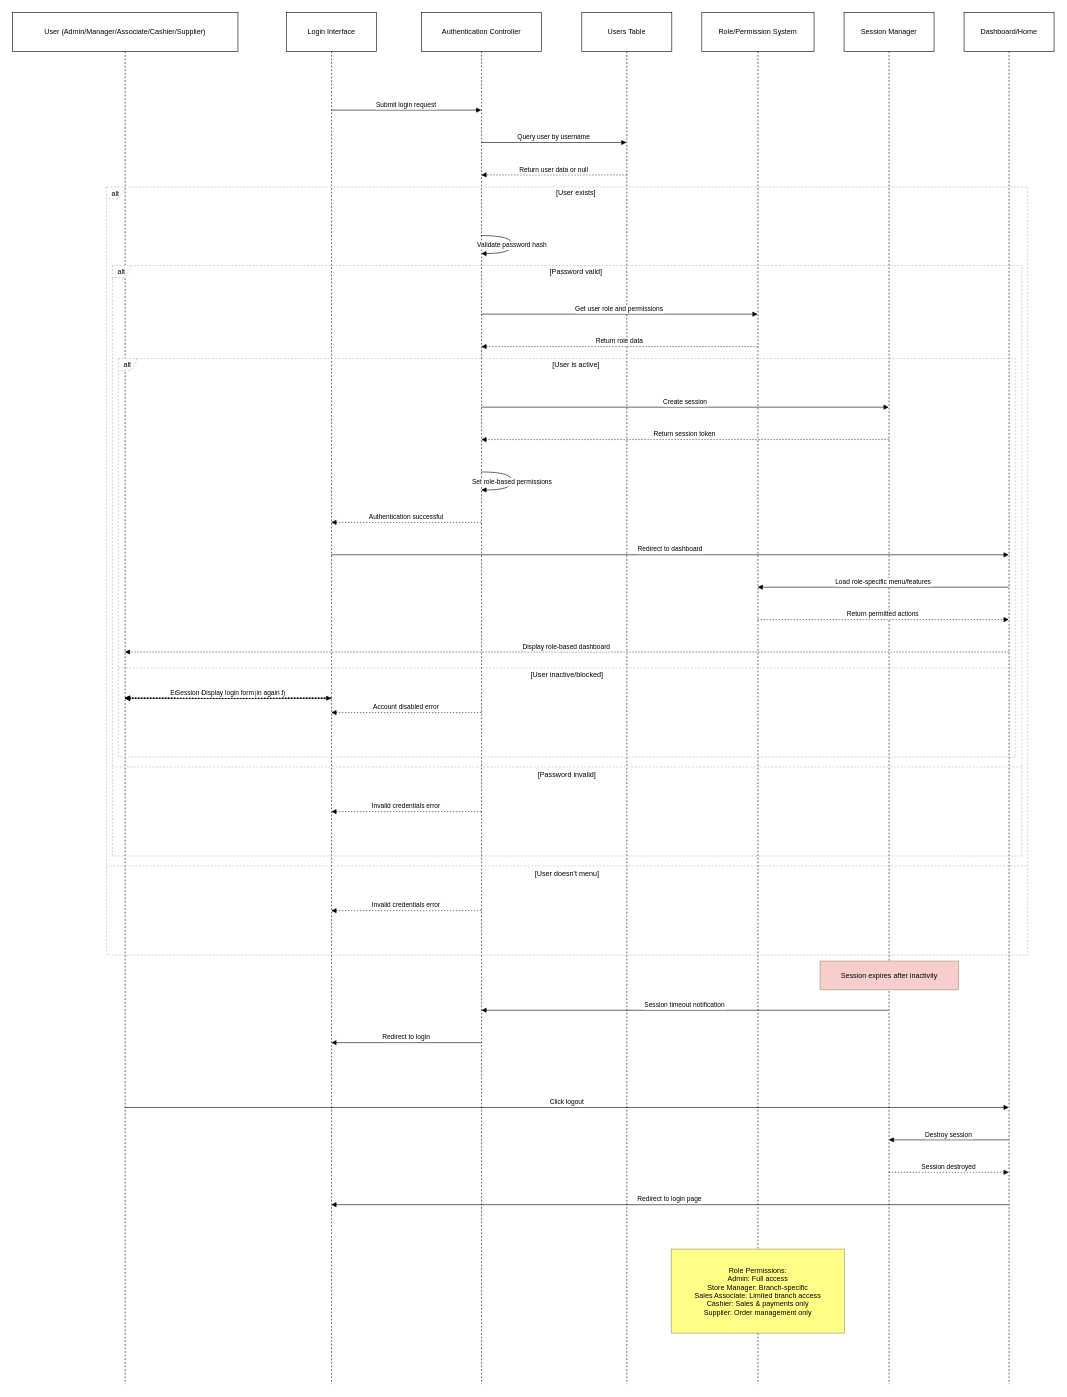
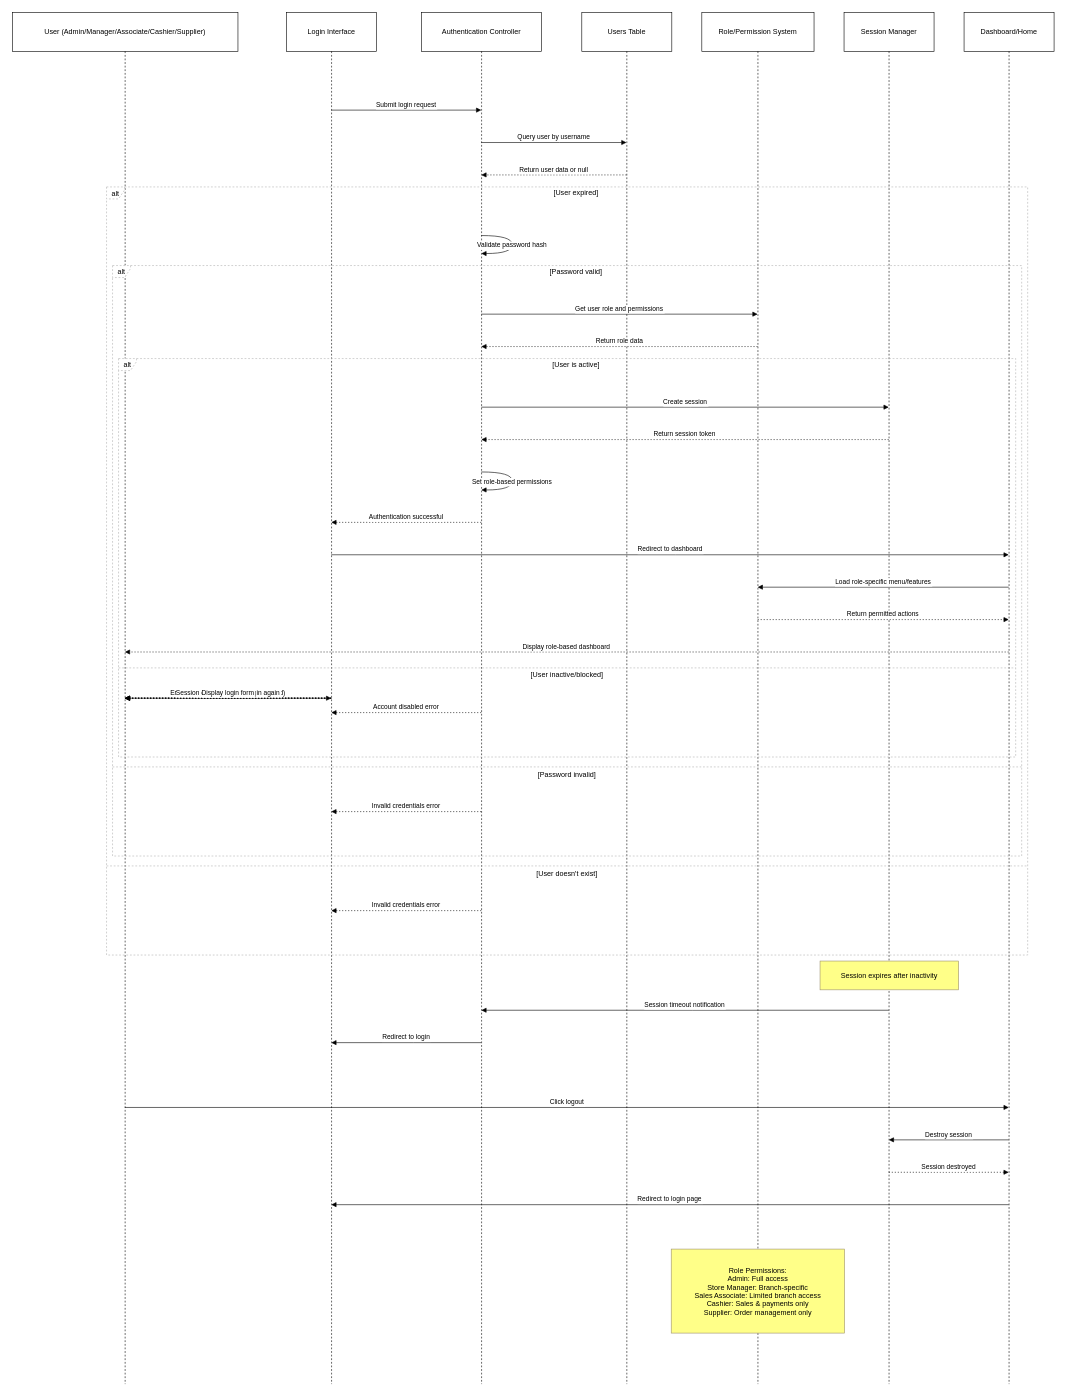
  <mxCell id="0" />
  <mxCell id="1" parent="0" />
  <mxCell id="2" value="User (Admin/Manager/Associate/Cashier/Supplier)" style="shape=umlLifeline;perimeter=lifelinePerimeter;whiteSpace=wrap;container=1;dropTarget=0;collapsible=0;recursiveResize=0;outlineConnect=0;portConstraint=eastwest;newEdgeStyle={&quot;edgeStyle&quot;:&quot;elbowEdgeStyle&quot;,&quot;elbow&quot;:&quot;vertical&quot;,&quot;curved&quot;:0,&quot;rounded&quot;:0};size=65;" vertex="1" parent="1"><mxGeometry x="20" y="20" width="376" height="2286" as="geometry" /></mxCell>
  <mxCell id="3" value="Login Interface" style="shape=umlLifeline;perimeter=lifelinePerimeter;whiteSpace=wrap;container=1;dropTarget=0;collapsible=0;recursiveResize=0;outlineConnect=0;portConstraint=eastwest;newEdgeStyle={&quot;edgeStyle&quot;:&quot;elbowEdgeStyle&quot;,&quot;elbow&quot;:&quot;vertical&quot;,&quot;curved&quot;:0,&quot;rounded&quot;:0};size=65;" vertex="1" parent="1"><mxGeometry x="477" y="20" width="150" height="2286" as="geometry" /></mxCell>
  <mxCell id="4" value="Authentication Controller" style="shape=umlLifeline;perimeter=lifelinePerimeter;whiteSpace=wrap;container=1;dropTarget=0;collapsible=0;recursiveResize=0;outlineConnect=0;portConstraint=eastwest;newEdgeStyle={&quot;edgeStyle&quot;:&quot;elbowEdgeStyle&quot;,&quot;elbow&quot;:&quot;vertical&quot;,&quot;curved&quot;:0,&quot;rounded&quot;:0};size=65;" vertex="1" parent="1"><mxGeometry x="702" y="20" width="200" height="2286" as="geometry" /></mxCell>
  <mxCell id="5" value="Users Table" style="shape=umlLifeline;perimeter=lifelinePerimeter;whiteSpace=wrap;container=1;dropTarget=0;collapsible=0;recursiveResize=0;outlineConnect=0;portConstraint=eastwest;newEdgeStyle={&quot;edgeStyle&quot;:&quot;elbowEdgeStyle&quot;,&quot;elbow&quot;:&quot;vertical&quot;,&quot;curved&quot;:0,&quot;rounded&quot;:0};size=65;" vertex="1" parent="1"><mxGeometry x="969" y="20" width="150" height="2286" as="geometry" /></mxCell>
  <mxCell id="6" value="Role/Permission System" style="shape=umlLifeline;perimeter=lifelinePerimeter;whiteSpace=wrap;container=1;dropTarget=0;collapsible=0;recursiveResize=0;outlineConnect=0;portConstraint=eastwest;newEdgeStyle={&quot;edgeStyle&quot;:&quot;elbowEdgeStyle&quot;,&quot;elbow&quot;:&quot;vertical&quot;,&quot;curved&quot;:0,&quot;rounded&quot;:0};size=65;" vertex="1" parent="1"><mxGeometry x="1169" y="20" width="187" height="2286" as="geometry" /></mxCell>
  <mxCell id="7" value="Session Manager" style="shape=umlLifeline;perimeter=lifelinePerimeter;whiteSpace=wrap;container=1;dropTarget=0;collapsible=0;recursiveResize=0;outlineConnect=0;portConstraint=eastwest;newEdgeStyle={&quot;edgeStyle&quot;:&quot;elbowEdgeStyle&quot;,&quot;elbow&quot;:&quot;vertical&quot;,&quot;curved&quot;:0,&quot;rounded&quot;:0};size=65;" vertex="1" parent="1"><mxGeometry x="1406" y="20" width="150" height="2286" as="geometry" /></mxCell>
  <mxCell id="8" value="Dashboard/Home" style="shape=umlLifeline;perimeter=lifelinePerimeter;whiteSpace=wrap;container=1;dropTarget=0;collapsible=0;recursiveResize=0;outlineConnect=0;portConstraint=eastwest;newEdgeStyle={&quot;edgeStyle&quot;:&quot;elbowEdgeStyle&quot;,&quot;elbow&quot;:&quot;vertical&quot;,&quot;curved&quot;:0,&quot;rounded&quot;:0};size=65;" vertex="1" parent="1"><mxGeometry x="1606" y="20" width="150" height="2286" as="geometry" /></mxCell>
  <mxCell id="9" value="alt" style="shape=umlFrame;dashed=1;pointerEvents=0;dropTarget=0;strokeColor=#B3B3B3;height=20;width=30" vertex="1" parent="1"><mxGeometry x="197" y="597" width="1495" height="664" as="geometry" /></mxCell>
  <mxCell id="10" value="[User is active]" style="text;strokeColor=none;fillColor=none;align=center;verticalAlign=middle;whiteSpace=wrap;" vertex="1" parent="9"><mxGeometry x="30" width="1465" height="20" as="geometry" /></mxCell>
  <mxCell id="11" value="[User inactive/blocked]" style="shape=line;dashed=1;whiteSpace=wrap;verticalAlign=top;labelPosition=center;verticalLabelPosition=middle;align=center;strokeColor=#B3B3B3;" vertex="1" parent="9"><mxGeometry y="514" width="1495" height="3" as="geometry" /></mxCell>
  <mxCell id="12" value="alt" style="shape=umlFrame;dashed=1;pointerEvents=0;dropTarget=0;strokeColor=#B3B3B3;height=20;width=30" vertex="1" parent="1"><mxGeometry x="187" y="442" width="1515" height="984" as="geometry" /></mxCell>
  <mxCell id="13" value="[Password valid]" style="text;strokeColor=none;fillColor=none;align=center;verticalAlign=middle;whiteSpace=wrap;" vertex="1" parent="12"><mxGeometry x="30" width="1485" height="20" as="geometry" /></mxCell>
  <mxCell id="14" value="[Password invalid]" style="shape=line;dashed=1;whiteSpace=wrap;verticalAlign=top;labelPosition=center;verticalLabelPosition=middle;align=center;strokeColor=#B3B3B3;" vertex="1" parent="12"><mxGeometry y="834" width="1515" height="3" as="geometry" /></mxCell>
  <mxCell id="15" value="alt" style="shape=umlFrame;dashed=1;pointerEvents=0;dropTarget=0;strokeColor=#B3B3B3;height=20;width=30" vertex="1" parent="1"><mxGeometry x="177" y="311" width="1535" height="1280" as="geometry" /></mxCell>
- <mxCell id="16" value="[User exists]" style="text;strokeColor=none;fillColor=none;align=center;verticalAlign=middle;whiteSpace=wrap;" vertex="1" parent="15"><mxGeometry x="30" width="1505" height="20" as="geometry" /></mxCell>
- <mxCell id="17" value="[User doesn't menu]" style="shape=line;dashed=1;whiteSpace=wrap;verticalAlign=top;labelPosition=center;verticalLabelPosition=middle;align=center;strokeColor=#B3B3B3;" vertex="1" parent="15"><mxGeometry y="1130" width="1535" height="3" as="geometry" /></mxCell>
+ <mxCell id="16" value="[User expired]" style="text;strokeColor=none;fillColor=none;align=center;verticalAlign=middle;whiteSpace=wrap;" vertex="1" parent="15"><mxGeometry x="30" width="1505" height="20" as="geometry" /></mxCell>
+ <mxCell id="17" value="[User doesn't exist]" style="shape=line;dashed=1;whiteSpace=wrap;verticalAlign=top;labelPosition=center;verticalLabelPosition=middle;align=center;strokeColor=#B3B3B3;" vertex="1" parent="15"><mxGeometry y="1130" width="1535" height="3" as="geometry" /></mxCell>
  <mxCell id="18" value="Enter credentials (username/password)" style="verticalAlign=bottom;edgeStyle=elbowEdgeStyle;elbow=vertical;curved=0;rounded=0;endArrow=block;" edge="1" parent="1" source="2" target="3"><mxGeometry relative="1" as="geometry"><Array as="points"><mxPoint x="389" y="129" /></Array></mxGeometry></mxCell>
  <mxCell id="19" value="Submit login request" style="verticalAlign=bottom;edgeStyle=elbowEdgeStyle;elbow=vertical;curved=0;rounded=0;endArrow=block;" edge="1" parent="1" source="3" target="4"><mxGeometry relative="1" as="geometry"><Array as="points"><mxPoint x="686" y="183" /></Array></mxGeometry></mxCell>
  <mxCell id="20" value="Query user by username" style="verticalAlign=bottom;edgeStyle=elbowEdgeStyle;elbow=vertical;curved=0;rounded=0;endArrow=block;" edge="1" parent="1" source="4" target="5"><mxGeometry relative="1" as="geometry"><Array as="points"><mxPoint x="932" y="237" /></Array></mxGeometry></mxCell>
  <mxCell id="21" value="Return user data or null" style="verticalAlign=bottom;edgeStyle=elbowEdgeStyle;elbow=vertical;curved=0;rounded=0;dashed=1;dashPattern=2 3;endArrow=block;" edge="1" parent="1" source="5" target="4"><mxGeometry relative="1" as="geometry"><Array as="points"><mxPoint x="935" y="291" /></Array></mxGeometry></mxCell>
  <mxCell id="22" value="Validate password hash" style="curved=1;endArrow=block;rounded=0;" edge="1" parent="1" source="4" target="4"><mxGeometry relative="1" as="geometry"><Array as="points"><mxPoint x="853" y="392" /><mxPoint x="853" y="422" /></Array></mxGeometry></mxCell>
  <mxCell id="23" value="Get user role and permissions" style="verticalAlign=bottom;edgeStyle=elbowEdgeStyle;elbow=vertical;curved=0;rounded=0;endArrow=block;" edge="1" parent="1" source="4" target="6"><mxGeometry relative="1" as="geometry"><Array as="points"><mxPoint x="1041" y="523" /></Array></mxGeometry></mxCell>
  <mxCell id="24" value="Return role data" style="verticalAlign=bottom;edgeStyle=elbowEdgeStyle;elbow=vertical;curved=0;rounded=0;dashed=1;dashPattern=2 3;endArrow=block;" edge="1" parent="1" source="6" target="4"><mxGeometry relative="1" as="geometry"><Array as="points"><mxPoint x="1044" y="577" /></Array></mxGeometry></mxCell>
  <mxCell id="25" value="Create session" style="verticalAlign=bottom;edgeStyle=elbowEdgeStyle;elbow=vertical;curved=0;rounded=0;endArrow=block;" edge="1" parent="1" source="4" target="7"><mxGeometry relative="1" as="geometry"><Array as="points"><mxPoint x="1150" y="678" /></Array></mxGeometry></mxCell>
  <mxCell id="26" value="Return session token" style="verticalAlign=bottom;edgeStyle=elbowEdgeStyle;elbow=vertical;curved=0;rounded=0;dashed=1;dashPattern=2 3;endArrow=block;" edge="1" parent="1" source="7" target="4"><mxGeometry relative="1" as="geometry"><Array as="points"><mxPoint x="1153" y="732" /></Array></mxGeometry></mxCell>
  <mxCell id="27" value="Set role-based permissions" style="curved=1;endArrow=block;rounded=0;" edge="1" parent="1" source="4" target="4"><mxGeometry relative="1" as="geometry"><Array as="points"><mxPoint x="853" y="786" /><mxPoint x="853" y="816" /></Array></mxGeometry></mxCell>
  <mxCell id="28" value="Authentication successful" style="verticalAlign=bottom;edgeStyle=elbowEdgeStyle;elbow=vertical;curved=0;rounded=0;dashed=1;dashPattern=2 3;endArrow=block;" edge="1" parent="1" source="4" target="3"><mxGeometry relative="1" as="geometry"><Array as="points"><mxPoint x="689" y="870" /></Array></mxGeometry></mxCell>
  <mxCell id="29" value="Redirect to dashboard" style="verticalAlign=bottom;edgeStyle=elbowEdgeStyle;elbow=vertical;curved=0;rounded=0;endArrow=block;" edge="1" parent="1" source="3" target="8"><mxGeometry relative="1" as="geometry"><Array as="points"><mxPoint x="1125" y="924" /></Array></mxGeometry></mxCell>
  <mxCell id="30" value="Load role-specific menu/features" style="verticalAlign=bottom;edgeStyle=elbowEdgeStyle;elbow=vertical;curved=0;rounded=0;endArrow=block;" edge="1" parent="1" source="8" target="6"><mxGeometry relative="1" as="geometry"><Array as="points"><mxPoint x="1483" y="978" /></Array></mxGeometry></mxCell>
  <mxCell id="31" value="Return permitted actions" style="verticalAlign=bottom;edgeStyle=elbowEdgeStyle;elbow=vertical;curved=0;rounded=0;dashed=1;dashPattern=2 3;endArrow=block;" edge="1" parent="1" source="6" target="8"><mxGeometry relative="1" as="geometry"><Array as="points"><mxPoint x="1480" y="1032" /></Array></mxGeometry></mxCell>
  <mxCell id="32" value="Display role-based dashboard" style="verticalAlign=bottom;edgeStyle=elbowEdgeStyle;elbow=vertical;curved=0;rounded=0;dashed=1;dashPattern=2 3;endArrow=block;" edge="1" parent="1" source="8" target="2"><mxGeometry relative="1" as="geometry"><Array as="points"><mxPoint x="956" y="1086" /></Array></mxGeometry></mxCell>
  <mxCell id="33" value="Account disabled error" style="verticalAlign=bottom;edgeStyle=elbowEdgeStyle;elbow=vertical;curved=0;rounded=0;dashed=1;dashPattern=2 3;endArrow=block;" edge="1" parent="1" source="4" target="3"><mxGeometry relative="1" as="geometry"><Array as="points"><mxPoint x="689" y="1187" /></Array></mxGeometry></mxCell>
  <mxCell id="34" value="Display error message" style="verticalAlign=bottom;edgeStyle=elbowEdgeStyle;elbow=vertical;curved=0;rounded=0;dashed=1;dashPattern=2 3;endArrow=block;" edge="1" parent="1" source="3" target="2"><mxGeometry relative="1" as="geometry"><Array as="points"><mxPoint x="392" y="1241" /></Array></mxGeometry></mxCell>
  <mxCell id="35" value="Invalid credentials error" style="verticalAlign=bottom;edgeStyle=elbowEdgeStyle;elbow=vertical;curved=0;rounded=0;dashed=1;dashPattern=2 3;endArrow=block;" edge="1" parent="1" source="4" target="3"><mxGeometry relative="1" as="geometry"><Array as="points"><mxPoint x="689" y="1352" /></Array></mxGeometry></mxCell>
  <mxCell id="36" value="Display error message" style="verticalAlign=bottom;edgeStyle=elbowEdgeStyle;elbow=vertical;curved=0;rounded=0;dashed=1;dashPattern=2 3;endArrow=block;" edge="1" parent="1" source="3" target="2"><mxGeometry relative="1" as="geometry"><Array as="points"><mxPoint x="392" y="1406" /></Array></mxGeometry></mxCell>
  <mxCell id="37" value="Invalid credentials error" style="verticalAlign=bottom;edgeStyle=elbowEdgeStyle;elbow=vertical;curved=0;rounded=0;dashed=1;dashPattern=2 3;endArrow=block;" edge="1" parent="1" source="4" target="3"><mxGeometry relative="1" as="geometry"><Array as="points"><mxPoint x="689" y="1517" /></Array></mxGeometry></mxCell>
  <mxCell id="38" value="Display error message" style="verticalAlign=bottom;edgeStyle=elbowEdgeStyle;elbow=vertical;curved=0;rounded=0;dashed=1;dashPattern=2 3;endArrow=block;" edge="1" parent="1" source="3" target="2"><mxGeometry relative="1" as="geometry"><Array as="points"><mxPoint x="392" y="1571" /></Array></mxGeometry></mxCell>
  <mxCell id="39" value="Session timeout notification" style="verticalAlign=bottom;edgeStyle=elbowEdgeStyle;elbow=vertical;curved=0;rounded=0;endArrow=block;" edge="1" parent="1" source="7" target="4"><mxGeometry relative="1" as="geometry"><Array as="points"><mxPoint x="1153" y="1683" /></Array></mxGeometry></mxCell>
  <mxCell id="40" value="Redirect to login" style="verticalAlign=bottom;edgeStyle=elbowEdgeStyle;elbow=vertical;curved=0;rounded=0;endArrow=block;" edge="1" parent="1" source="4" target="3"><mxGeometry relative="1" as="geometry"><Array as="points"><mxPoint x="689" y="1737" /></Array></mxGeometry></mxCell>
  <mxCell id="41" value="Session expired, please login again" style="verticalAlign=bottom;edgeStyle=elbowEdgeStyle;elbow=vertical;curved=0;rounded=0;dashed=1;dashPattern=2 3;endArrow=block;" edge="1" parent="1" source="3" target="2"><mxGeometry relative="1" as="geometry"><Array as="points"><mxPoint x="392" y="1791" /></Array></mxGeometry></mxCell>
  <mxCell id="42" value="Click logout" style="verticalAlign=bottom;edgeStyle=elbowEdgeStyle;elbow=vertical;curved=0;rounded=0;endArrow=block;" edge="1" parent="1" source="2" target="8"><mxGeometry relative="1" as="geometry"><Array as="points"><mxPoint x="953" y="1845" /></Array></mxGeometry></mxCell>
  <mxCell id="43" value="Destroy session" style="verticalAlign=bottom;edgeStyle=elbowEdgeStyle;elbow=vertical;curved=0;rounded=0;endArrow=block;" edge="1" parent="1" source="8" target="7"><mxGeometry relative="1" as="geometry"><Array as="points"><mxPoint x="1593" y="1899" /></Array></mxGeometry></mxCell>
  <mxCell id="44" value="Session destroyed" style="verticalAlign=bottom;edgeStyle=elbowEdgeStyle;elbow=vertical;curved=0;rounded=0;dashed=1;dashPattern=2 3;endArrow=block;" edge="1" parent="1" source="7" target="8"><mxGeometry relative="1" as="geometry"><Array as="points"><mxPoint x="1590" y="1953" /></Array></mxGeometry></mxCell>
  <mxCell id="45" value="Redirect to login page" style="verticalAlign=bottom;edgeStyle=elbowEdgeStyle;elbow=vertical;curved=0;rounded=0;endArrow=block;" edge="1" parent="1" source="8" target="3"><mxGeometry relative="1" as="geometry"><Array as="points"><mxPoint x="1128" y="2007" /></Array></mxGeometry></mxCell>
  <mxCell id="46" value="Display login form" style="verticalAlign=bottom;edgeStyle=elbowEdgeStyle;elbow=vertical;curved=0;rounded=0;dashed=1;dashPattern=2 3;endArrow=block;" edge="1" parent="1" source="3" target="2"><mxGeometry relative="1" as="geometry"><Array as="points"><mxPoint x="392" y="2061" /></Array></mxGeometry></mxCell>
- <mxCell id="47" value="Session expires after inactivity" style="fillColor=#f8cecc;strokeColor=#9E916F;" vertex="1" parent="1"><mxGeometry x="1366" y="1601" width="231" height="48" as="geometry" /></mxCell>
+ <mxCell id="47" value="Session expires after inactivity" style="fillColor=#ffff88;strokeColor=#9E916F;" vertex="1" parent="1"><mxGeometry x="1366" y="1601" width="231" height="48" as="geometry" /></mxCell>
  <mxCell id="48" value="Role Permissions:&#10;Admin: Full access&#10;Store Manager: Branch-specific&#10;Sales Associate: Limited branch access&#10;Cashier: Sales &amp; payments only&#10;Supplier: Order management only" style="fillColor=#ffff88;strokeColor=#9E916F;" vertex="1" parent="1"><mxGeometry x="1118" y="2081" width="289" height="140" as="geometry" /></mxCell>
